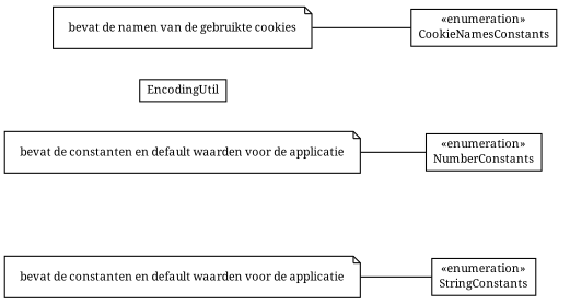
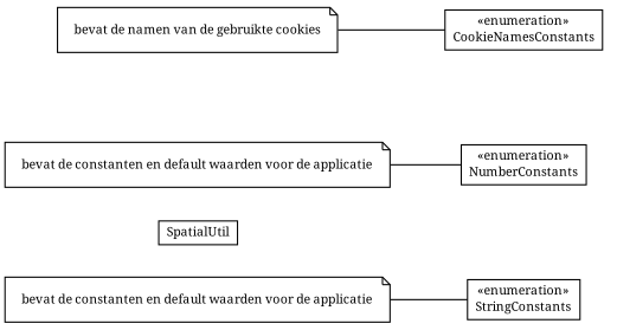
  digraph {
    fontname="Noto Serif"
    nodesep=0.25
    rankdir=LR
    ranksep=0.5
    node [fontcolor=black fontname="Noto Serif" fontsize=10.0 shape=plaintext]
    edge [arrowhead=none fontname="Noto Serif" fontsize=10 headport=p labelfontname=arial labelfontsize=10]
    n1 [label=<<table title="nl.mineleni.cbsviewer.util.StringConstants" border="0" cellborder="1" cellspacing="0" cellpadding="2" port="p" href="./StringConstants.html"> 		<tr><td><table border="0" cellspacing="0" cellpadding="1"> <tr><td align="center" balign="center"> &#171;enumeration&#187; </td></tr> <tr><td align="center" balign="center"> StringConstants </td></tr> 		</table></td></tr> 		</table>>]
    n2 [label=<<table title="nl.mineleni.cbsviewer.util.StringConstants" border="0" cellborder="0" cellspacing="0" cellpadding="2" port="p" href="./StringConstants.html"> 		<tr><td><table border="0" cellspacing="0" cellpadding="1"> <tr><td align="left" balign="left"> bevat de constanten en default waarden voor de applicatie </td></tr> 		</table></td></tr> 		</table>> shape=note]
+   n3 [label=<<table title="nl.mineleni.cbsviewer.util.SpatialUtil" border="0" cellborder="1" cellspacing="0" cellpadding="2" port="p" href="./SpatialUtil.html"> 		<tr><td><table border="0" cellspacing="0" cellpadding="1"> <tr><td align="center" balign="center"> SpatialUtil </td></tr> 		</table></td></tr> 		</table>>]
    n4 [label=<<table title="nl.mineleni.cbsviewer.util.NumberConstants" border="0" cellborder="1" cellspacing="0" cellpadding="2" port="p" href="./NumberConstants.html"> 		<tr><td><table border="0" cellspacing="0" cellpadding="1"> <tr><td align="center" balign="center"> &#171;enumeration&#187; </td></tr> <tr><td align="center" balign="center"> NumberConstants </td></tr> 		</table></td></tr> 		</table>>]
    n5 [label=<<table title="nl.mineleni.cbsviewer.util.NumberConstants" border="0" cellborder="0" cellspacing="0" cellpadding="2" port="p" href="./NumberConstants.html"> 		<tr><td><table border="0" cellspacing="0" cellpadding="1"> <tr><td align="left" balign="left"> bevat de constanten en default waarden voor de applicatie </td></tr> 		</table></td></tr> 		</table>> shape=note]
-   n6 [label=<<table title="nl.mineleni.cbsviewer.util.EncodingUtil" border="0" cellborder="1" cellspacing="0" cellpadding="2" port="p" href="./EncodingUtil.html"> 		<tr><td><table border="0" cellspacing="0" cellpadding="1"> <tr><td align="center" balign="center"> EncodingUtil </td></tr> 		</table></td></tr> 		</table>>]
    n7 [label=<<table title="nl.mineleni.cbsviewer.util.CookieNamesConstants" border="0" cellborder="1" cellspacing="0" cellpadding="2" port="p" href="./CookieNamesConstants.html"> 		<tr><td><table border="0" cellspacing="0" cellpadding="1"> <tr><td align="center" balign="center"> &#171;enumeration&#187; </td></tr> <tr><td align="center" balign="center"> CookieNamesConstants </td></tr> 		</table></td></tr> 		</table>>]
    n8 [label=<<table title="nl.mineleni.cbsviewer.util.CookieNamesConstants" border="0" cellborder="0" cellspacing="0" cellpadding="2" port="p" href="./CookieNamesConstants.html"> 		<tr><td><table border="0" cellspacing="0" cellpadding="1"> <tr><td align="left" balign="left"> bevat de namen van de gebruikte cookies </td></tr> 		</table></td></tr> 		</table>> shape=note]
    n2 -> n1
    n5 -> n4
    n8 -> n7
  }
